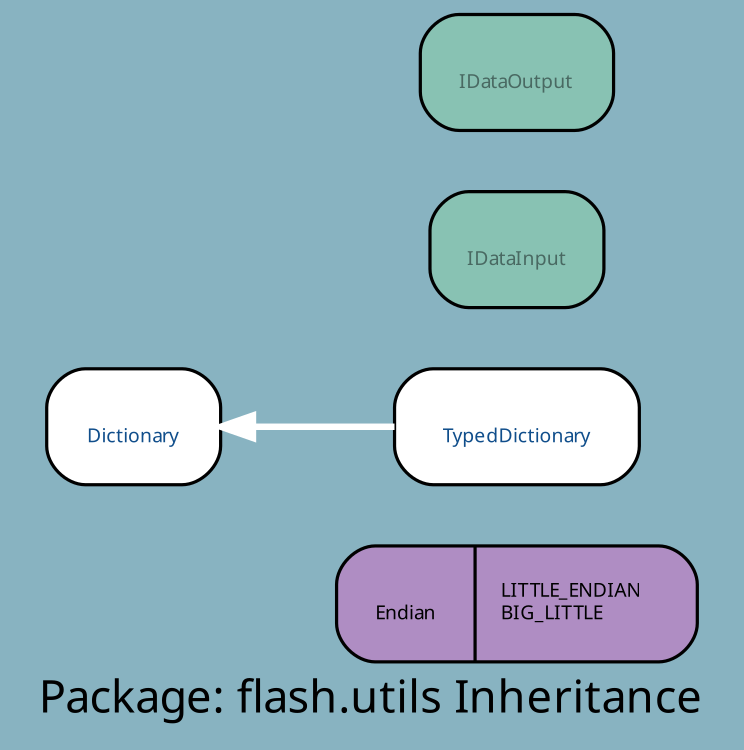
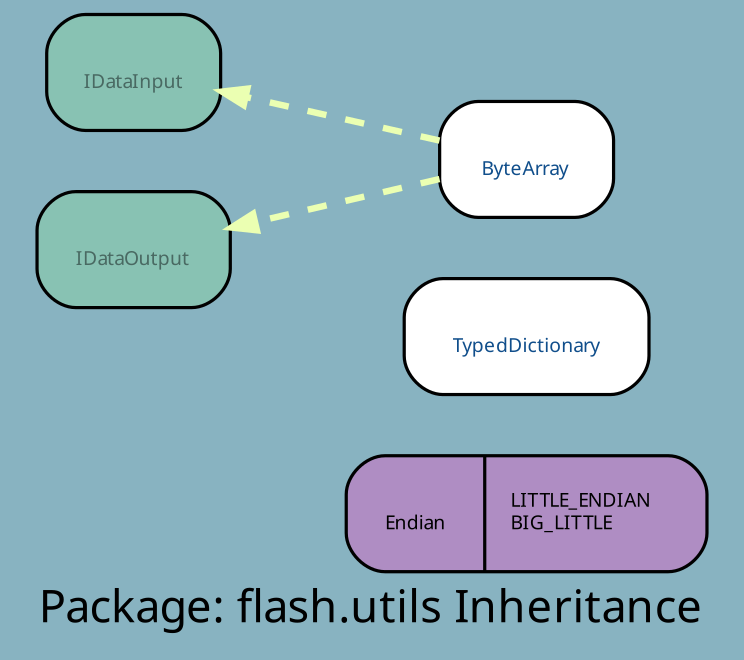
  digraph {
    bgcolor="#88B3C1"
    fontcolor=black
    fontname="DejaVu Sans Condenesed"
    fontsize=14
    label="Package: flash.utils Inheritance"
    labelloc=c
    packMode="graph"
    rankdir=RL
    smoothing=avg_dist
    node [color=black fillcolor=white fontcolor="#104E8B" fontname="FFF Harmony" fontsize=6 shape=record style="rounded,filled" portPos=w]
    edge [arrowhead=normal arrowsize=0.75 color="#ebffb2" fontcolor=black fontname=Sans fontsize=8 minlen=1.2 style="dashed, bold"]
    n1 [fillcolor="#af8dc3" fontcolor=black height=0.50 label="{\nEndian|LITTLE_ENDIAN\lBIG_LITTLE\l}" width=1.56 portPos=""]
-   n2 [height=0.50 label="{\nDictionary}" width=0.75]
    n3 [height=0.50 label="{\nTypedDictionary}" width=1.06]
    n4 [fillcolor="#88c2b3" fontcolor="#496962" height=0.50 label="{\nIDataInput}" width=0.75]
    n5 [fillcolor="#88c2b3" fontcolor="#496962" height=0.50 label="{\nIDataOutput}" width=0.83]
-   n3 -> n2 [arrowsize=1.0 color=white style=bold]
+   n6 [height=0.50 label="{\nByteArray}" width=0.75]
+   n6 -> n4
+   n6 -> n5
  }
